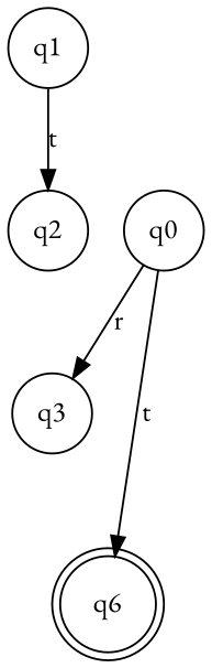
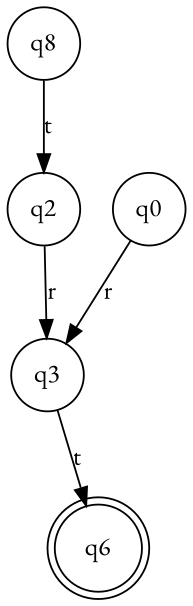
  digraph {
    fontname="EB Garamond"
    node [fontname="EB Garamond" shape=circle]
    edge [fontname="EB Garamond"]
-   q1
+   q1 [label=q8]
    q2
    q3
    q0
    n5 [label=q6 shape=doublecircle]
    q1 -> q2 [label=t]
-   q0 -> n5 [label=t]
+   q2 -> q3 [label=r]
+   q3 -> n5 [label=t]
    q0 -> q3 [label=r]
  }
